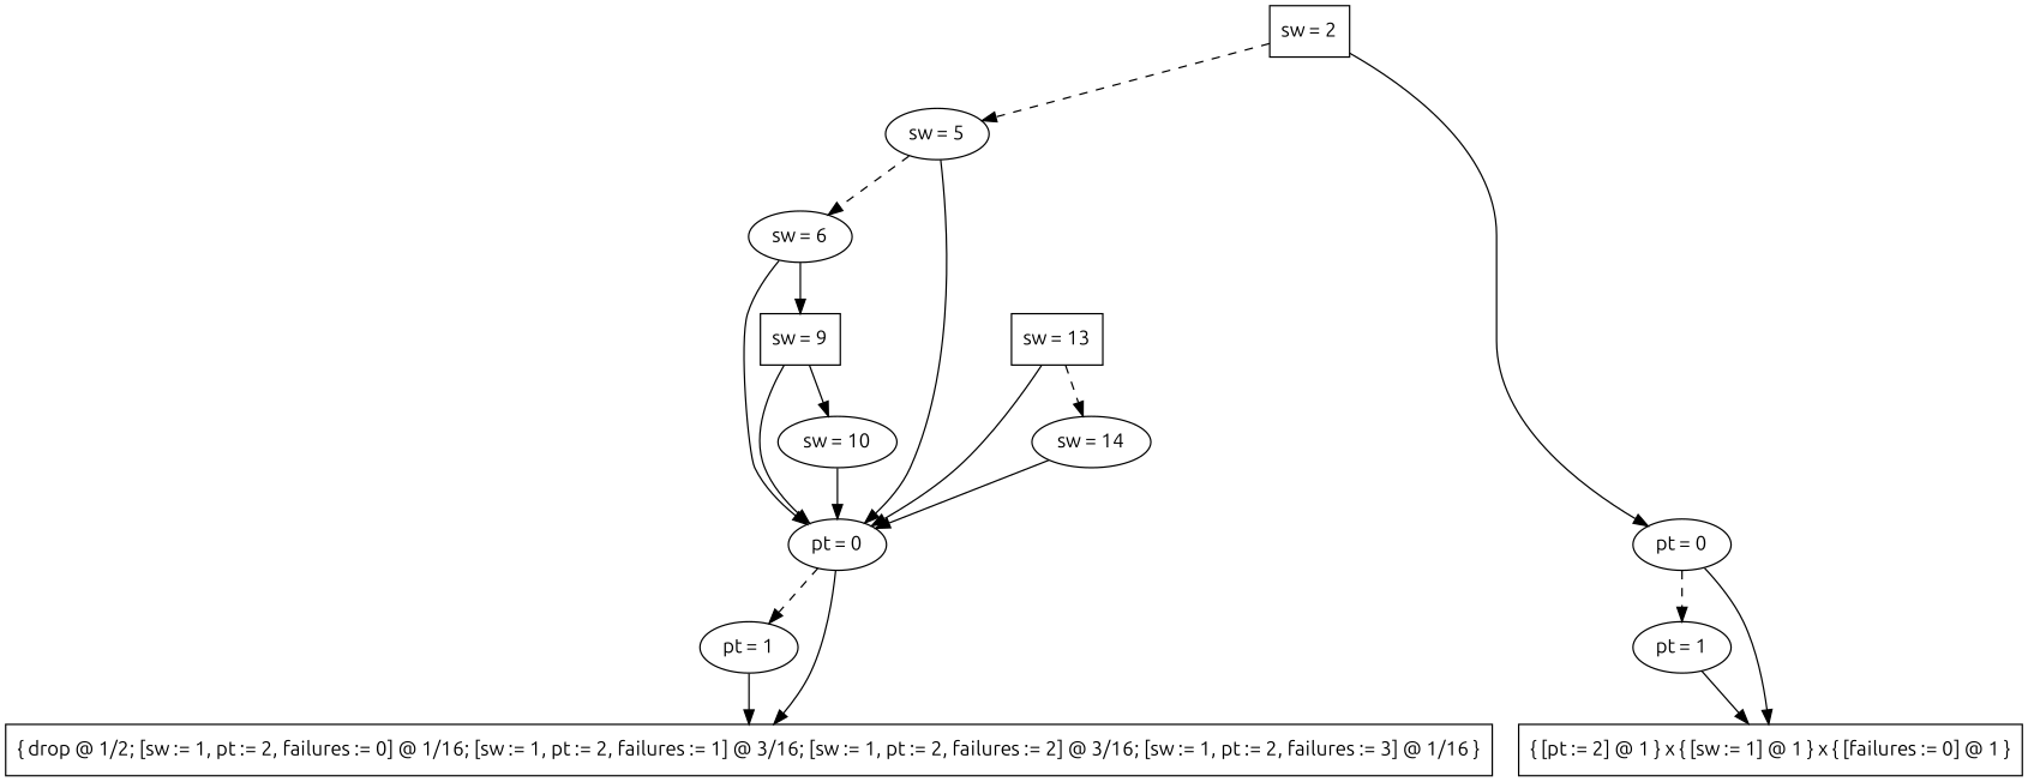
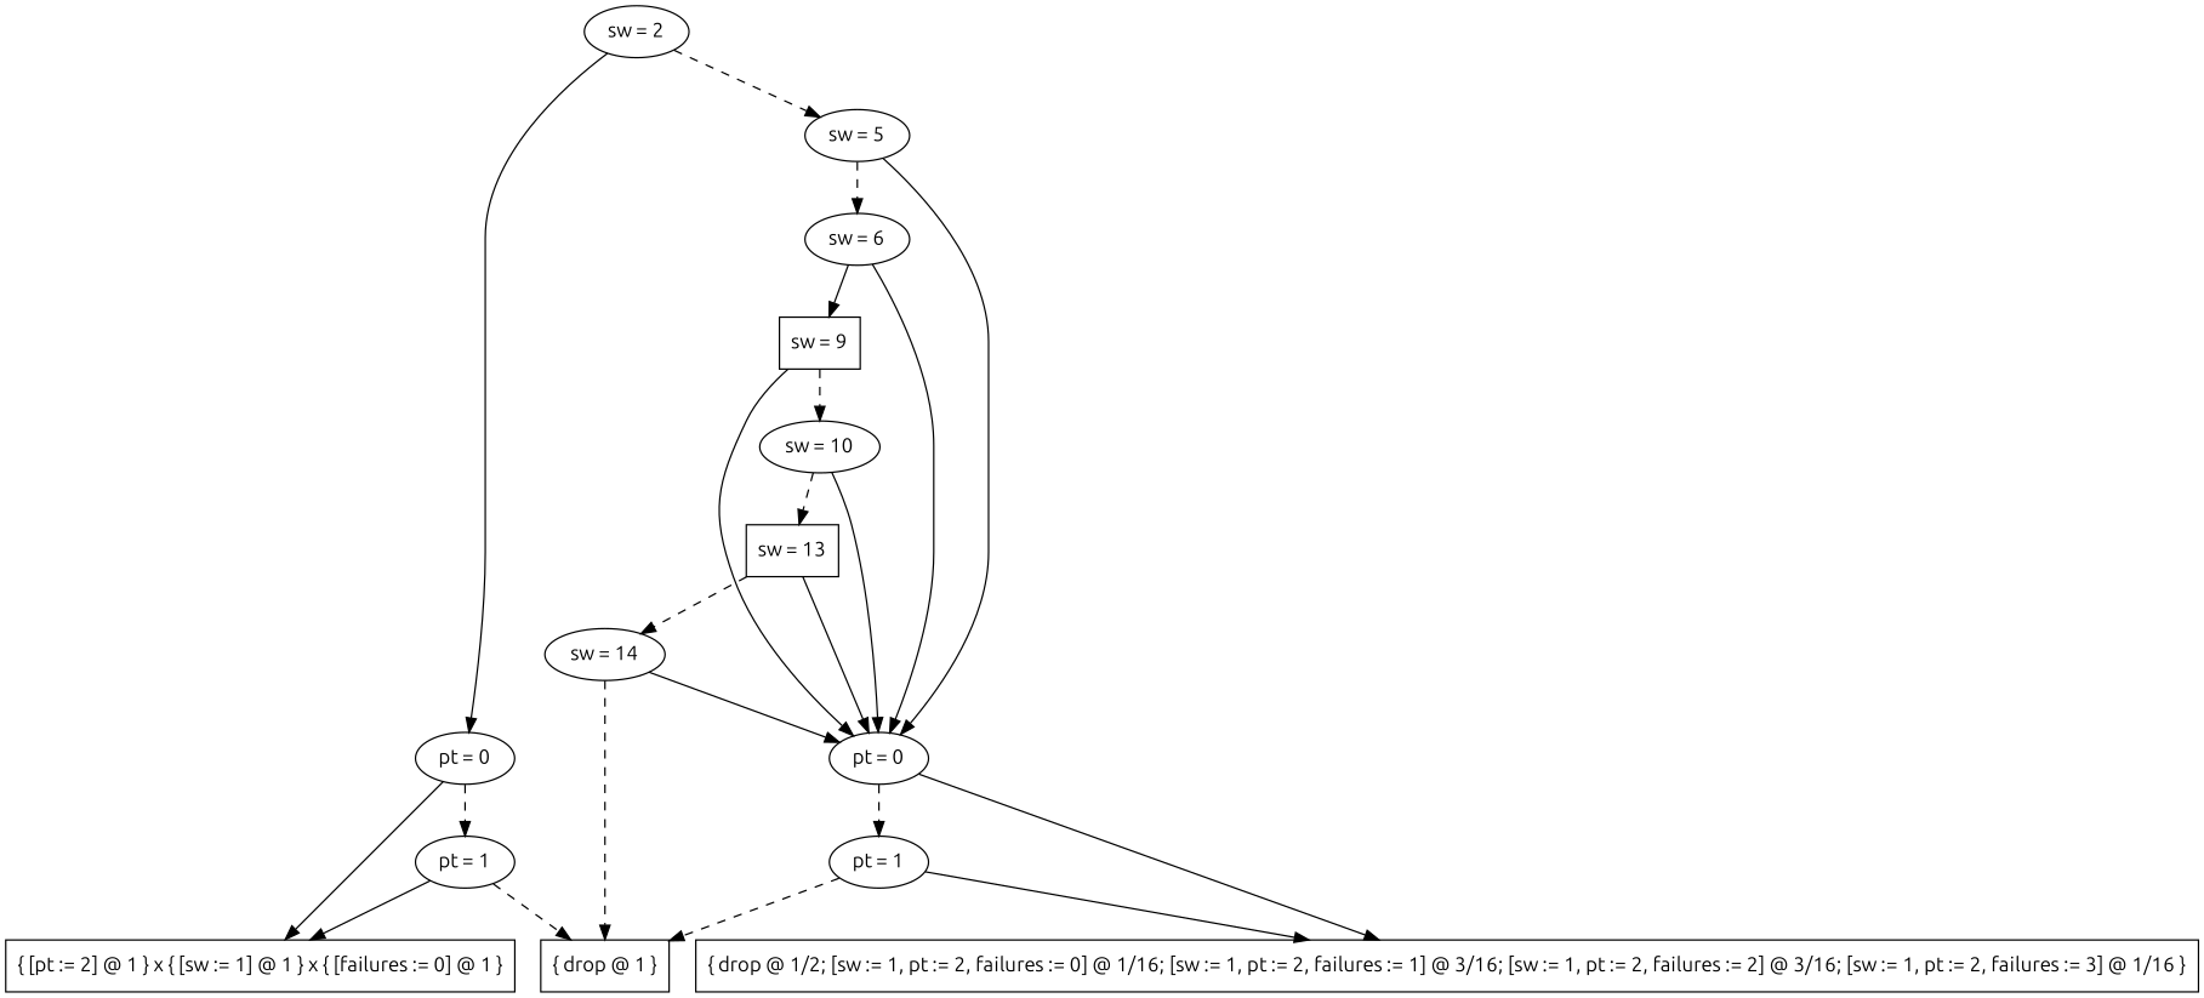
  digraph {
    fontname=Ubuntu
    node [fontname=Ubuntu]
    edge [fontname=Ubuntu]
    n1 [label="sw = 10"]
    n2 [label="pt = 1"]
    n3 [label="pt = 1"]
    n4 [label="sw = 5"]
    n5 [label="sw = 9" shape=box]
-   n6 [label="sw = 2" shape=box]
+   n6 [label="sw = 2"]
    n7 [label="sw = 14"]
    n8 [label="sw = 13" shape=box]
    n9 [label="sw = 6"]
    n10 [label="pt = 0"]
    n11 [label="pt = 0"]
    n12 [label="{ [pt := 2] @ 1 } x { [sw := 1] @ 1 } x { [failures := 0] @ 1 }" shape=box]
+   n13 [label="{ drop @ 1 }" shape=box]
    n14 [label="{ drop @ 1/2; [sw := 1, pt := 2, failures := 0] @ 1/16; [sw := 1, pt := 2, failures := 1] @ 3/16; [sw := 1, pt := 2, failures := 2] @ 3/16; [sw := 1, pt := 2, failures := 3] @ 1/16 }" shape=box]
    subgraph sub_1 {
      rank=same
      n1
    }
    subgraph sub_2 {
      rank=same
      n2
      n3
    }
    subgraph sub_3 {
      rank=same
      n4
    }
    subgraph sub_4 {
      rank=same
      n5
    }
    subgraph sub_5 {
      rank=same
      n6
    }
    subgraph sub_6 {
      rank=same
      n7
    }
    subgraph sub_7 {
      rank=same
      n8
    }
    subgraph sub_8 {
      rank=same
      n9
    }
    subgraph sub_9 {
      rank=same
      n10
      n11
    }
+   n1 -> n8 [style=dashed]
    n1 -> n11
    n2 -> n12
+   n2 -> n13 [style=dashed]
+   n3 -> n13 [style=dashed]
    n3 -> n14
    n4 -> n9 [style=dashed]
    n4 -> n11
-   n5 -> n1 [style=solid]
+   n5 -> n1 [style=dashed]
    n5 -> n11
    n6 -> n4 [style=dashed]
    n6 -> n10
    n7 -> n11
+   n7 -> n13 [style=dashed]
    n8 -> n7 [style=dashed]
    n8 -> n11
    n9 -> n5 [style=solid]
    n9 -> n11
    n10 -> n2 [style=dashed]
    n10 -> n12
    n11 -> n3 [style=dashed]
    n11 -> n14
  }
